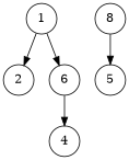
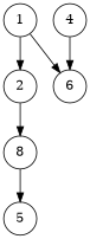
  digraph {
    node [fillcolor=white shape=circle style=filled]
    1
    2
    6
    n4 [label=8]
    5
    4
    1 -> 2
    1 -> 6
+   2 -> n4
    n4 -> 5
-   6 -> 4
+   4 -> 6
  }
